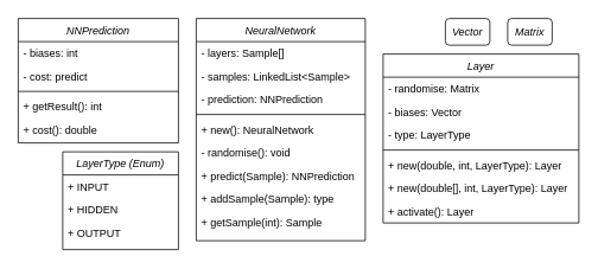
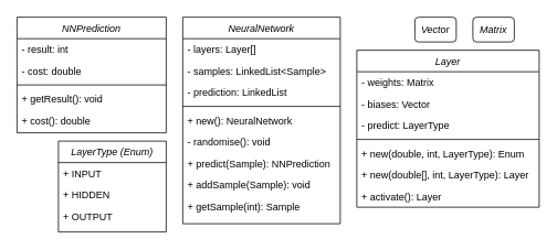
  <mxCell id="0" />
  <mxCell id="1" parent="0" />
  <mxCell id="2" value="NeuralNetwork" style="swimlane;fontStyle=2;align=center;verticalAlign=top;childLayout=stackLayout;horizontal=1;startSize=26;horizontalStack=0;resizeParent=1;resizeLast=0;collapsible=1;marginBottom=0;rounded=0;shadow=0;strokeWidth=1;" parent="1" vertex="1"><mxGeometry x="220" y="20" width="190" height="250" as="geometry"><mxRectangle x="230" y="140" width="160" height="26" as="alternateBounds" /></mxGeometry></mxCell>
- <mxCell id="3" value="- layers: Sample[]" style="text;align=left;verticalAlign=top;spacingLeft=4;spacingRight=4;overflow=hidden;rotatable=0;points=[[0,0.5],[1,0.5]];portConstraint=eastwest;" parent="2" vertex="1"><mxGeometry y="26" width="190" height="26" as="geometry" /></mxCell>
+ <mxCell id="3" value="- layers: Layer[]" style="text;align=left;verticalAlign=top;spacingLeft=4;spacingRight=4;overflow=hidden;rotatable=0;points=[[0,0.5],[1,0.5]];portConstraint=eastwest;" parent="2" vertex="1"><mxGeometry y="26" width="190" height="26" as="geometry" /></mxCell>
  <mxCell id="4" value="- samples: LinkedList&lt;Sample&gt;" style="text;align=left;verticalAlign=top;spacingLeft=4;spacingRight=4;overflow=hidden;rotatable=0;points=[[0,0.5],[1,0.5]];portConstraint=eastwest;rounded=0;shadow=0;html=0;" parent="2" vertex="1"><mxGeometry y="52" width="190" height="26" as="geometry" /></mxCell>
- <mxCell id="5" value="- prediction: NNPrediction" style="text;align=left;verticalAlign=top;spacingLeft=4;spacingRight=4;overflow=hidden;rotatable=0;points=[[0,0.5],[1,0.5]];portConstraint=eastwest;rounded=0;shadow=0;html=0;" parent="2" vertex="1"><mxGeometry y="78" width="190" height="26" as="geometry" /></mxCell>
+ <mxCell id="5" value="- prediction: LinkedList" style="text;align=left;verticalAlign=top;spacingLeft=4;spacingRight=4;overflow=hidden;rotatable=0;points=[[0,0.5],[1,0.5]];portConstraint=eastwest;rounded=0;shadow=0;html=0;" parent="2" vertex="1"><mxGeometry y="78" width="190" height="26" as="geometry" /></mxCell>
  <mxCell id="6" value="" style="line;html=1;strokeWidth=1;align=left;verticalAlign=middle;spacingTop=-1;spacingLeft=3;spacingRight=3;rotatable=0;labelPosition=right;points=[];portConstraint=eastwest;" parent="2" vertex="1"><mxGeometry y="104" width="190" height="8" as="geometry" /></mxCell>
  <mxCell id="7" value="+ new(): NeuralNetwork" style="text;align=left;verticalAlign=top;spacingLeft=4;spacingRight=4;overflow=hidden;rotatable=0;points=[[0,0.5],[1,0.5]];portConstraint=eastwest;" parent="2" vertex="1"><mxGeometry y="112" width="190" height="26" as="geometry" /></mxCell>
  <mxCell id="8" value="- randomise(): void" style="text;align=left;verticalAlign=top;spacingLeft=4;spacingRight=4;overflow=hidden;rotatable=0;points=[[0,0.5],[1,0.5]];portConstraint=eastwest;" parent="2" vertex="1"><mxGeometry y="138" width="190" height="26" as="geometry" /></mxCell>
  <mxCell id="9" value="+ predict(Sample): NNPrediction" style="text;align=left;verticalAlign=top;spacingLeft=4;spacingRight=4;overflow=hidden;rotatable=0;points=[[0,0.5],[1,0.5]];portConstraint=eastwest;" parent="2" vertex="1"><mxGeometry y="164" width="190" height="26" as="geometry" /></mxCell>
- <mxCell id="10" value="+ addSample(Sample): type" style="text;align=left;verticalAlign=top;spacingLeft=4;spacingRight=4;overflow=hidden;rotatable=0;points=[[0,0.5],[1,0.5]];portConstraint=eastwest;" parent="2" vertex="1"><mxGeometry y="190" width="190" height="26" as="geometry" /></mxCell>
+ <mxCell id="10" value="+ addSample(Sample): void" style="text;align=left;verticalAlign=top;spacingLeft=4;spacingRight=4;overflow=hidden;rotatable=0;points=[[0,0.5],[1,0.5]];portConstraint=eastwest;" parent="2" vertex="1"><mxGeometry y="190" width="190" height="26" as="geometry" /></mxCell>
  <mxCell id="11" value="+ getSample(int): Sample" style="text;align=left;verticalAlign=top;spacingLeft=4;spacingRight=4;overflow=hidden;rotatable=0;points=[[0,0.5],[1,0.5]];portConstraint=eastwest;" parent="2" vertex="1"><mxGeometry y="216" width="190" height="26" as="geometry" /></mxCell>
  <mxCell id="12" value="NNPrediction" style="swimlane;fontStyle=2;align=center;verticalAlign=top;childLayout=stackLayout;horizontal=1;startSize=26;horizontalStack=0;resizeParent=1;resizeLast=0;collapsible=1;marginBottom=0;rounded=0;shadow=0;strokeWidth=1;" parent="1" vertex="1"><mxGeometry x="20" y="20" width="180" height="140" as="geometry"><mxRectangle x="230" y="140" width="160" height="26" as="alternateBounds" /></mxGeometry></mxCell>
- <mxCell id="13" value="- biases: int" style="text;align=left;verticalAlign=top;spacingLeft=4;spacingRight=4;overflow=hidden;rotatable=0;points=[[0,0.5],[1,0.5]];portConstraint=eastwest;" parent="12" vertex="1"><mxGeometry y="26" width="180" height="26" as="geometry" /></mxCell>
- <mxCell id="14" value="- cost: predict" style="text;align=left;verticalAlign=top;spacingLeft=4;spacingRight=4;overflow=hidden;rotatable=0;points=[[0,0.5],[1,0.5]];portConstraint=eastwest;rounded=0;shadow=0;html=0;" parent="12" vertex="1"><mxGeometry y="52" width="180" height="26" as="geometry" /></mxCell>
+ <mxCell id="13" value="- result: int" style="text;align=left;verticalAlign=top;spacingLeft=4;spacingRight=4;overflow=hidden;rotatable=0;points=[[0,0.5],[1,0.5]];portConstraint=eastwest;" parent="12" vertex="1"><mxGeometry y="26" width="180" height="26" as="geometry" /></mxCell>
+ <mxCell id="14" value="- cost: double" style="text;align=left;verticalAlign=top;spacingLeft=4;spacingRight=4;overflow=hidden;rotatable=0;points=[[0,0.5],[1,0.5]];portConstraint=eastwest;rounded=0;shadow=0;html=0;" parent="12" vertex="1"><mxGeometry y="52" width="180" height="26" as="geometry" /></mxCell>
  <mxCell id="15" value="" style="line;html=1;strokeWidth=1;align=left;verticalAlign=middle;spacingTop=-1;spacingLeft=3;spacingRight=3;rotatable=0;labelPosition=right;points=[];portConstraint=eastwest;" parent="12" vertex="1"><mxGeometry y="78" width="180" height="8" as="geometry" /></mxCell>
- <mxCell id="16" value="+ getResult(): int" style="text;align=left;verticalAlign=top;spacingLeft=4;spacingRight=4;overflow=hidden;rotatable=0;points=[[0,0.5],[1,0.5]];portConstraint=eastwest;" parent="12" vertex="1"><mxGeometry y="86" width="180" height="26" as="geometry" /></mxCell>
+ <mxCell id="16" value="+ getResult(): void" style="text;align=left;verticalAlign=top;spacingLeft=4;spacingRight=4;overflow=hidden;rotatable=0;points=[[0,0.5],[1,0.5]];portConstraint=eastwest;" parent="12" vertex="1"><mxGeometry y="86" width="180" height="26" as="geometry" /></mxCell>
  <mxCell id="17" value="+ cost(): double" style="text;align=left;verticalAlign=top;spacingLeft=4;spacingRight=4;overflow=hidden;rotatable=0;points=[[0,0.5],[1,0.5]];portConstraint=eastwest;" parent="12" vertex="1"><mxGeometry y="112" width="180" height="26" as="geometry" /></mxCell>
  <mxCell id="18" value="Layer" style="swimlane;fontStyle=2;align=center;verticalAlign=top;childLayout=stackLayout;horizontal=1;startSize=26;horizontalStack=0;resizeParent=1;resizeLast=0;collapsible=1;marginBottom=0;rounded=0;shadow=0;strokeWidth=1;" parent="1" vertex="1"><mxGeometry x="430" y="60" width="220" height="190" as="geometry"><mxRectangle x="230" y="140" width="160" height="26" as="alternateBounds" /></mxGeometry></mxCell>
- <mxCell id="19" value="- randomise: Matrix" style="text;align=left;verticalAlign=top;spacingLeft=4;spacingRight=4;overflow=hidden;rotatable=0;points=[[0,0.5],[1,0.5]];portConstraint=eastwest;" parent="18" vertex="1"><mxGeometry y="26" width="220" height="26" as="geometry" /></mxCell>
+ <mxCell id="19" value="- weights: Matrix" style="text;align=left;verticalAlign=top;spacingLeft=4;spacingRight=4;overflow=hidden;rotatable=0;points=[[0,0.5],[1,0.5]];portConstraint=eastwest;" parent="18" vertex="1"><mxGeometry y="26" width="220" height="26" as="geometry" /></mxCell>
  <mxCell id="20" value="- biases: Vector" style="text;align=left;verticalAlign=top;spacingLeft=4;spacingRight=4;overflow=hidden;rotatable=0;points=[[0,0.5],[1,0.5]];portConstraint=eastwest;rounded=0;shadow=0;html=0;" parent="18" vertex="1"><mxGeometry y="52" width="220" height="26" as="geometry" /></mxCell>
- <mxCell id="21" value="- type: LayerType" style="text;align=left;verticalAlign=top;spacingLeft=4;spacingRight=4;overflow=hidden;rotatable=0;points=[[0,0.5],[1,0.5]];portConstraint=eastwest;rounded=0;shadow=0;html=0;" parent="18" vertex="1"><mxGeometry y="78" width="220" height="26" as="geometry" /></mxCell>
+ <mxCell id="21" value="- predict: LayerType" style="text;align=left;verticalAlign=top;spacingLeft=4;spacingRight=4;overflow=hidden;rotatable=0;points=[[0,0.5],[1,0.5]];portConstraint=eastwest;rounded=0;shadow=0;html=0;" parent="18" vertex="1"><mxGeometry y="78" width="220" height="26" as="geometry" /></mxCell>
  <mxCell id="22" value="" style="line;html=1;strokeWidth=1;align=left;verticalAlign=middle;spacingTop=-1;spacingLeft=3;spacingRight=3;rotatable=0;labelPosition=right;points=[];portConstraint=eastwest;" parent="18" vertex="1"><mxGeometry y="104" width="220" height="8" as="geometry" /></mxCell>
- <mxCell id="23" value="+ new(double, int, LayerType): Layer" style="text;align=left;verticalAlign=top;spacingLeft=4;spacingRight=4;overflow=hidden;rotatable=0;points=[[0,0.5],[1,0.5]];portConstraint=eastwest;" parent="18" vertex="1"><mxGeometry y="112" width="220" height="26" as="geometry" /></mxCell>
+ <mxCell id="23" value="+ new(double, int, LayerType): Enum" style="text;align=left;verticalAlign=top;spacingLeft=4;spacingRight=4;overflow=hidden;rotatable=0;points=[[0,0.5],[1,0.5]];portConstraint=eastwest;" parent="18" vertex="1"><mxGeometry y="112" width="220" height="26" as="geometry" /></mxCell>
  <mxCell id="24" value="+ new(double[], int, LayerType): Layer" style="text;align=left;verticalAlign=top;spacingLeft=4;spacingRight=4;overflow=hidden;rotatable=0;points=[[0,0.5],[1,0.5]];portConstraint=eastwest;" parent="18" vertex="1"><mxGeometry y="138" width="220" height="26" as="geometry" /></mxCell>
  <mxCell id="25" value="+ activate(): Layer" style="text;align=left;verticalAlign=top;spacingLeft=4;spacingRight=4;overflow=hidden;rotatable=0;points=[[0,0.5],[1,0.5]];portConstraint=eastwest;" parent="18" vertex="1"><mxGeometry y="164" width="220" height="26" as="geometry" /></mxCell>
  <mxCell id="26" value="&lt;i&gt;Vector&lt;/i&gt;" style="whiteSpace=wrap;html=1;rounded=1;" parent="1" vertex="1"><mxGeometry x="500" y="20" width="50" height="30" as="geometry" /></mxCell>
  <mxCell id="27" value="&lt;i&gt;Matrix&lt;/i&gt;" style="whiteSpace=wrap;html=1;rounded=1;" parent="1" vertex="1"><mxGeometry x="570" y="20" width="50" height="30" as="geometry" /></mxCell>
  <mxCell id="28" value="LayerType (Enum)" style="swimlane;fontStyle=2;align=center;verticalAlign=top;childLayout=stackLayout;horizontal=1;startSize=26;horizontalStack=0;resizeParent=1;resizeLast=0;collapsible=1;marginBottom=0;rounded=0;shadow=0;strokeWidth=1;" parent="1" vertex="1"><mxGeometry x="70" y="170" width="130" height="110" as="geometry"><mxRectangle x="230" y="140" width="160" height="26" as="alternateBounds" /></mxGeometry></mxCell>
  <mxCell id="29" value="+ INPUT" style="text;align=left;verticalAlign=top;spacingLeft=4;spacingRight=4;overflow=hidden;rotatable=0;points=[[0,0.5],[1,0.5]];portConstraint=eastwest;" parent="28" vertex="1"><mxGeometry y="26" width="130" height="26" as="geometry" /></mxCell>
  <mxCell id="30" value="+ HIDDEN" style="text;align=left;verticalAlign=top;spacingLeft=4;spacingRight=4;overflow=hidden;rotatable=0;points=[[0,0.5],[1,0.5]];portConstraint=eastwest;" parent="28" vertex="1"><mxGeometry y="52" width="130" height="26" as="geometry" /></mxCell>
  <mxCell id="31" value="+ OUTPUT" style="text;align=left;verticalAlign=top;spacingLeft=4;spacingRight=4;overflow=hidden;rotatable=0;points=[[0,0.5],[1,0.5]];portConstraint=eastwest;" parent="28" vertex="1"><mxGeometry y="78" width="130" height="26" as="geometry" /></mxCell>
